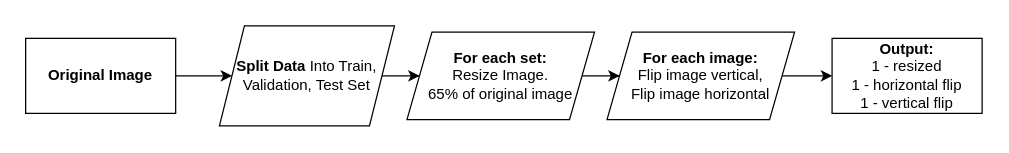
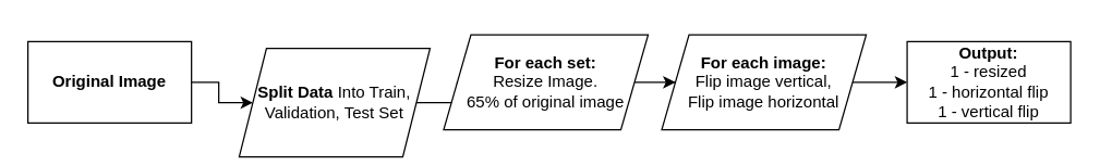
  <mxCell id="0" />
  <mxCell id="1" parent="0" />
  <mxCell id="2" value="" style="edgeStyle=orthogonalEdgeStyle;rounded=0;orthogonalLoop=1;jettySize=auto;html=1;" edge="1" parent="1" source="3" target="5"><mxGeometry relative="1" as="geometry" /></mxCell>
  <mxCell id="3" value="&lt;b&gt;Original Image&lt;/b&gt;" style="rounded=0;whiteSpace=wrap;html=1;" vertex="1" parent="1"><mxGeometry x="20" y="30" width="120" height="60" as="geometry" /></mxCell>
  <mxCell id="4" value="" style="edgeStyle=orthogonalEdgeStyle;rounded=0;orthogonalLoop=1;jettySize=auto;html=1;" edge="1" parent="1" source="5" target="7"><mxGeometry relative="1" as="geometry" /></mxCell>
- <mxCell id="5" value="&lt;b&gt;Split Data&lt;/b&gt; Into Train, Validation, Test Set" style="shape=parallelogram;perimeter=parallelogramPerimeter;whiteSpace=wrap;html=1;fixedSize=1;rounded=0;" vertex="1" parent="1"><mxGeometry x="175" y="20" width="140" height="80" as="geometry" /></mxCell>
+ <mxCell id="5" value="&lt;b&gt;Split Data&lt;/b&gt; Into Train, Validation, Test Set" style="shape=parallelogram;perimeter=parallelogramPerimeter;whiteSpace=wrap;html=1;fixedSize=1;rounded=0;" vertex="1" parent="1"><mxGeometry x="175" y="35" width="140" height="80" as="geometry" /></mxCell>
  <mxCell id="6" value="" style="edgeStyle=orthogonalEdgeStyle;rounded=0;orthogonalLoop=1;jettySize=auto;html=1;" edge="1" parent="1" source="7" target="9"><mxGeometry relative="1" as="geometry" /></mxCell>
  <mxCell id="7" value="&lt;b&gt;For each set:&lt;/b&gt;&lt;br&gt;Resize Image.&lt;br&gt;65% of original image" style="shape=parallelogram;perimeter=parallelogramPerimeter;whiteSpace=wrap;html=1;fixedSize=1;rounded=0;" vertex="1" parent="1"><mxGeometry x="325" y="25" width="150" height="70" as="geometry" /></mxCell>
  <mxCell id="8" value="" style="edgeStyle=orthogonalEdgeStyle;rounded=0;orthogonalLoop=1;jettySize=auto;html=1;" edge="1" parent="1" source="9" target="10"><mxGeometry relative="1" as="geometry" /></mxCell>
  <mxCell id="9" value="&lt;b&gt;For each image:&lt;/b&gt;&lt;br&gt;Flip image vertical,&lt;br&gt;Flip image horizontal" style="shape=parallelogram;perimeter=parallelogramPerimeter;whiteSpace=wrap;html=1;fixedSize=1;rounded=0;" vertex="1" parent="1"><mxGeometry x="485" y="25" width="150" height="70" as="geometry" /></mxCell>
  <mxCell id="10" value="&lt;b&gt;Output:&lt;/b&gt;&lt;br&gt;1 - resized&lt;br&gt;1 - horizontal flip&lt;br&gt;1 - vertical flip" style="whiteSpace=wrap;html=1;rounded=0;" vertex="1" parent="1"><mxGeometry x="665" y="30" width="120" height="60" as="geometry" /></mxCell>
